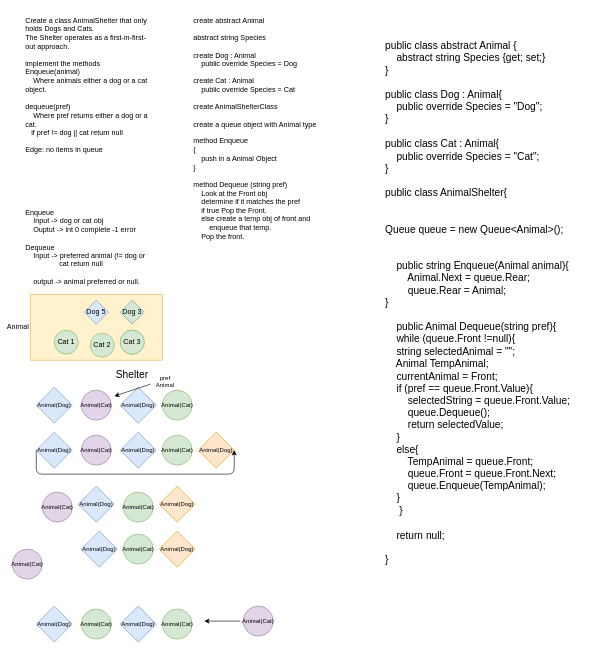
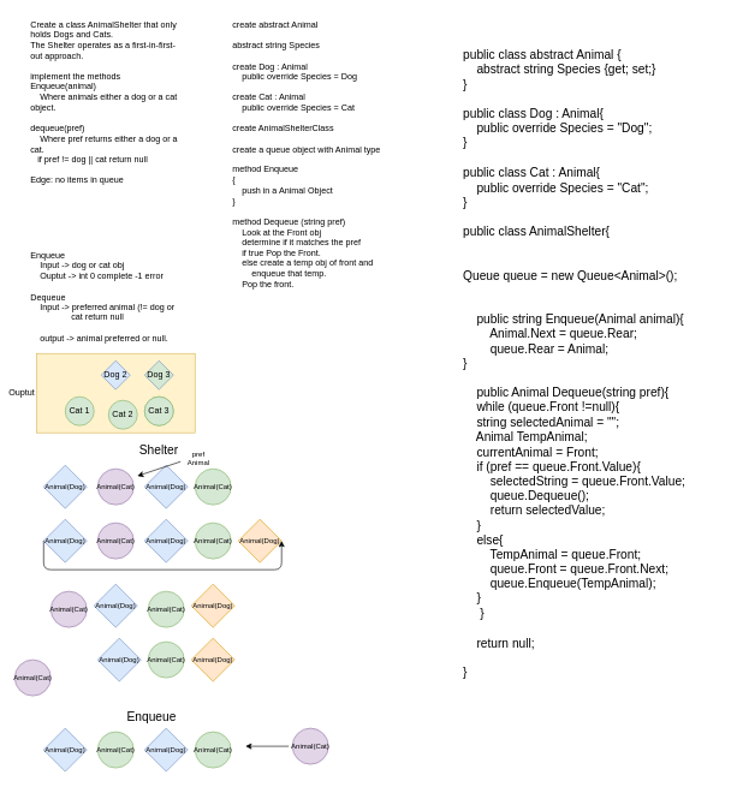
  <mxCell id="0" />
  <mxCell id="1" parent="0" />
- <mxCell id="2" value="Animal" style="rounded=0;whiteSpace=wrap;html=1;align=right;fillColor=#fff2cc;strokeColor=#d6b656;labelPosition=left;verticalLabelPosition=middle;verticalAlign=middle;" parent="1" vertex="1"><mxGeometry x="50" y="490" width="220" height="110" as="geometry" /></mxCell>
+ <mxCell id="2" value="Ouptut" style="rounded=0;whiteSpace=wrap;html=1;align=right;fillColor=#fff2cc;strokeColor=#d6b656;labelPosition=left;verticalLabelPosition=middle;verticalAlign=middle;" parent="1" vertex="1"><mxGeometry x="50" y="490" width="220" height="110" as="geometry" /></mxCell>
  <mxCell id="3" value="Create a class AnimalShelter that only holds Dogs and Cats.&amp;nbsp;&amp;nbsp;&lt;br&gt;The Shelter operates as a first-in-first-out approach.&lt;br&gt;&lt;br&gt;implement the methods&lt;br&gt;Enqueue(animal)&lt;br&gt;&amp;nbsp; &amp;nbsp; Where animals either a dog or a cat object.&lt;br&gt;&lt;br&gt;dequeue(pref)&lt;br&gt;&amp;nbsp; &amp;nbsp; Where pref returns either a dog or a cat.&lt;br&gt;&amp;nbsp; &amp;nbsp;if pref != dog || cat return null&lt;br&gt;&lt;br&gt;Edge: no items in queue&lt;br&gt;&amp;nbsp; &amp;nbsp; &amp;nbsp; &amp;nbsp; &amp;nbsp;&amp;nbsp;" style="text;html=1;strokeColor=none;fillColor=none;align=left;verticalAlign=top;whiteSpace=wrap;rounded=0;" parent="1" vertex="1"><mxGeometry x="40" y="20" width="210" height="280" as="geometry" /></mxCell>
  <mxCell id="4" value="Enqueue&lt;br&gt;&amp;nbsp; &amp;nbsp; Input -&amp;gt; dog or cat obj&lt;br&gt;&amp;nbsp; &amp;nbsp; Ouptut -&amp;gt; int 0 complete -1 error&lt;br&gt;&lt;br&gt;Dequeue&lt;br&gt;&amp;nbsp; &amp;nbsp; Input -&amp;gt; preferred animal (!= dog or&amp;nbsp; &amp;nbsp; &amp;nbsp; &amp;nbsp; &amp;nbsp; &amp;nbsp; &amp;nbsp; &amp;nbsp; &amp;nbsp; &amp;nbsp;cat return null&lt;br&gt;&lt;br&gt;&amp;nbsp; &amp;nbsp; output -&amp;gt; animal preferred or null." style="text;html=1;strokeColor=none;fillColor=none;align=left;verticalAlign=top;whiteSpace=wrap;rounded=0;" parent="1" vertex="1"><mxGeometry x="40" y="340" width="210" height="140" as="geometry" /></mxCell>
- <mxCell id="5" value="Dog 5" style="rhombus;whiteSpace=wrap;html=1;align=center;fillColor=#dae8fc;strokeColor=#6c8ebf;" parent="1" vertex="1"><mxGeometry x="140" y="500" width="40" height="40" as="geometry" /></mxCell>
+ <mxCell id="5" value="Dog 2" style="rhombus;whiteSpace=wrap;html=1;align=center;fillColor=#dae8fc;strokeColor=#6c8ebf;" parent="1" vertex="1"><mxGeometry x="140" y="500" width="40" height="40" as="geometry" /></mxCell>
  <mxCell id="6" value="Dog 3" style="rhombus;whiteSpace=wrap;html=1;align=center;fillColor=#d5e8d4;strokeColor=#6c8ebf;" parent="1" vertex="1"><mxGeometry x="200" y="500" width="40" height="40" as="geometry" /></mxCell>
  <mxCell id="7" value="Cat 1" style="ellipse;whiteSpace=wrap;html=1;aspect=fixed;align=center;fillColor=#d5e8d4;strokeColor=#82b366;" parent="1" vertex="1"><mxGeometry x="90" y="550" width="40" height="40" as="geometry" /></mxCell>
  <mxCell id="8" value="Cat 2" style="ellipse;whiteSpace=wrap;html=1;aspect=fixed;align=center;fillColor=#d5e8d4;strokeColor=#82b366;" parent="1" vertex="1"><mxGeometry x="150" y="555" width="40" height="40" as="geometry" /></mxCell>
  <mxCell id="9" value="Cat 3" style="ellipse;whiteSpace=wrap;html=1;aspect=fixed;align=center;fillColor=#d5e8d4;strokeColor=#82b366;" parent="1" vertex="1"><mxGeometry x="200" y="550" width="40" height="40" as="geometry" /></mxCell>
  <mxCell id="10" value="Cat 3" style="ellipse;whiteSpace=wrap;html=1;aspect=fixed;align=center;fillColor=#d5e8d4;strokeColor=#82b366;" parent="1" vertex="1"><mxGeometry x="200" y="550" width="40" height="40" as="geometry" /></mxCell>
  <mxCell id="11" value="create abstract Animal&lt;br&gt;&lt;br&gt;abstract string Species&lt;br&gt;&lt;br&gt;create Dog : Animal&lt;br&gt;&amp;nbsp; &amp;nbsp; public override Species = Dog&lt;br&gt;&lt;br&gt;create Cat : Animal&lt;br&gt;&amp;nbsp; &amp;nbsp; public override Species = Cat&lt;br&gt;&lt;br&gt;create AnimalShelterClass&lt;br&gt;&amp;nbsp; &amp;nbsp;&amp;nbsp;&lt;br&gt;create a queue object with Animal type&lt;br&gt;&lt;br&gt;method Enqueue &lt;br&gt;{&lt;br&gt;&amp;nbsp; &amp;nbsp; push in a Animal Object&lt;br&gt;}&lt;br&gt;&lt;br&gt;method Dequeue (string pref)&lt;br&gt;&amp;nbsp; &amp;nbsp; Look at the Front obj&lt;br&gt;&amp;nbsp; &amp;nbsp; determine if it matches the pref&lt;br&gt;&amp;nbsp; &amp;nbsp; if true Pop the Front.&lt;br&gt;&amp;nbsp; &amp;nbsp; else create a temp obj of front and&lt;br&gt;&amp;nbsp; &amp;nbsp; &amp;nbsp; &amp;nbsp; enqueue that temp.&amp;nbsp;&amp;nbsp;&lt;br&gt;&amp;nbsp; &amp;nbsp; Pop the front.&lt;br&gt;&lt;br&gt;&amp;nbsp; &amp;nbsp;&amp;nbsp;&lt;br&gt;&lt;br&gt;&amp;nbsp; &amp;nbsp;&amp;nbsp;&lt;br&gt;" style="text;html=1;strokeColor=none;fillColor=none;align=left;verticalAlign=top;whiteSpace=wrap;rounded=0;" parent="1" vertex="1"><mxGeometry x="320" y="20" width="220" height="390" as="geometry" /></mxCell>
  <mxCell id="12" value="Shelter" style="text;html=1;strokeColor=none;fillColor=none;align=center;verticalAlign=middle;whiteSpace=wrap;rounded=0;fontSize=17;" vertex="1" parent="1"><mxGeometry x="70" y="610" width="300" height="30" as="geometry" /></mxCell>
  <mxCell id="13" value="Animal(Dog)" style="rhombus;whiteSpace=wrap;html=1;align=center;fillColor=#dae8fc;strokeColor=#6c8ebf;fontSize=10;" vertex="1" parent="1"><mxGeometry x="60" y="720" width="60" height="60" as="geometry" /></mxCell>
  <mxCell id="14" value="Animal(Cat)" style="ellipse;whiteSpace=wrap;html=1;aspect=fixed;align=center;fillColor=#e1d5e7;strokeColor=#9673a6;fontSize=10;" vertex="1" parent="1"><mxGeometry x="135" y="725" width="50" height="50" as="geometry" /></mxCell>
  <mxCell id="15" value="Animal(Dog)" style="rhombus;whiteSpace=wrap;html=1;align=center;fillColor=#dae8fc;strokeColor=#6c8ebf;fontSize=10;" vertex="1" parent="1"><mxGeometry x="200" y="720" width="60" height="60" as="geometry" /></mxCell>
  <mxCell id="16" value="Animal(Cat)" style="ellipse;whiteSpace=wrap;html=1;aspect=fixed;align=center;fillColor=#d5e8d4;strokeColor=#82b366;fontSize=10;" vertex="1" parent="1"><mxGeometry x="270" y="725" width="50" height="50" as="geometry" /></mxCell>
  <mxCell id="17" value="Animal(Dog)" style="rhombus;whiteSpace=wrap;html=1;align=center;fillColor=#ffe6cc;strokeColor=#d79b00;fontSize=10;" vertex="1" parent="1"><mxGeometry x="330" y="720" width="60" height="60" as="geometry" /></mxCell>
  <mxCell id="18" value="Animal(Cat)" style="ellipse;whiteSpace=wrap;html=1;aspect=fixed;align=center;fillColor=#e1d5e7;strokeColor=#9673a6;fontSize=10;" vertex="1" parent="1"><mxGeometry x="70" y="820" width="50" height="50" as="geometry" /></mxCell>
  <mxCell id="19" value="Animal(Dog)" style="rhombus;whiteSpace=wrap;html=1;align=center;fillColor=#dae8fc;strokeColor=#6c8ebf;fontSize=10;" vertex="1" parent="1"><mxGeometry x="130" y="810" width="60" height="60" as="geometry" /></mxCell>
  <mxCell id="20" value="Animal(Cat)" style="ellipse;whiteSpace=wrap;html=1;aspect=fixed;align=center;fillColor=#d5e8d4;strokeColor=#82b366;fontSize=10;" vertex="1" parent="1"><mxGeometry x="205" y="820" width="50" height="50" as="geometry" /></mxCell>
  <mxCell id="21" value="Animal(Dog)" style="rhombus;whiteSpace=wrap;html=1;align=center;fillColor=#ffe6cc;strokeColor=#d79b00;fontSize=10;" vertex="1" parent="1"><mxGeometry x="265" y="810" width="60" height="60" as="geometry" /></mxCell>
  <mxCell id="22" value="Animal(Cat)" style="ellipse;whiteSpace=wrap;html=1;aspect=fixed;align=center;fillColor=#e1d5e7;strokeColor=#9673a6;fontSize=10;" vertex="1" parent="1"><mxGeometry x="20" y="915" width="50" height="50" as="geometry" /></mxCell>
  <mxCell id="23" value="Animal(Dog)" style="rhombus;whiteSpace=wrap;html=1;align=center;fillColor=#dae8fc;strokeColor=#6c8ebf;fontSize=10;" vertex="1" parent="1"><mxGeometry x="135" y="885" width="60" height="60" as="geometry" /></mxCell>
  <mxCell id="24" value="Animal(Cat)" style="ellipse;whiteSpace=wrap;html=1;aspect=fixed;align=center;fillColor=#d5e8d4;strokeColor=#82b366;fontSize=10;" vertex="1" parent="1"><mxGeometry x="205" y="890" width="50" height="50" as="geometry" /></mxCell>
  <mxCell id="25" value="Animal(Dog)" style="rhombus;whiteSpace=wrap;html=1;align=center;fillColor=#ffe6cc;strokeColor=#d79b00;fontSize=10;" vertex="1" parent="1"><mxGeometry x="265" y="885" width="60" height="60" as="geometry" /></mxCell>
  <mxCell id="26" value="" style="endArrow=classic;html=1;fontSize=10;entryX=1;entryY=0.5;entryDx=0;entryDy=0;" edge="1" parent="1" target="17"><mxGeometry width="50" height="50" relative="1" as="geometry"><mxPoint x="60" y="750" as="sourcePoint" /><mxPoint x="440" y="800" as="targetPoint" /><Array as="points"><mxPoint x="60" y="790" /><mxPoint x="390" y="790" /></Array></mxGeometry></mxCell>
+ <mxCell id="27" value="Enqueue" style="text;html=1;strokeColor=none;fillColor=none;align=center;verticalAlign=middle;whiteSpace=wrap;rounded=0;fontSize=17;" vertex="1" parent="1"><mxGeometry x="60" y="980" width="300" height="30" as="geometry" /></mxCell>
  <mxCell id="28" value="Animal(Dog)" style="rhombus;whiteSpace=wrap;html=1;align=center;fillColor=#dae8fc;strokeColor=#6c8ebf;fontSize=10;" vertex="1" parent="1"><mxGeometry x="60" y="645" width="60" height="60" as="geometry" /></mxCell>
  <mxCell id="29" value="Animal(Cat)" style="ellipse;whiteSpace=wrap;html=1;aspect=fixed;align=center;fillColor=#e1d5e7;strokeColor=#9673a6;fontSize=10;" vertex="1" parent="1"><mxGeometry x="135" y="650" width="50" height="50" as="geometry" /></mxCell>
  <mxCell id="30" value="Animal(Dog)" style="rhombus;whiteSpace=wrap;html=1;align=center;fillColor=#dae8fc;strokeColor=#6c8ebf;fontSize=10;" vertex="1" parent="1"><mxGeometry x="200" y="645" width="60" height="60" as="geometry" /></mxCell>
  <mxCell id="31" value="Animal(Cat)" style="ellipse;whiteSpace=wrap;html=1;aspect=fixed;align=center;fillColor=#d5e8d4;strokeColor=#82b366;fontSize=10;" vertex="1" parent="1"><mxGeometry x="270" y="650" width="50" height="50" as="geometry" /></mxCell>
  <mxCell id="32" value="" style="endArrow=classic;html=1;fontSize=10;" edge="1" parent="1"><mxGeometry width="50" height="50" relative="1" as="geometry"><mxPoint x="250" y="640" as="sourcePoint" /><mxPoint x="190" y="660" as="targetPoint" /></mxGeometry></mxCell>
  <mxCell id="33" value="pref Animal" style="text;html=1;strokeColor=none;fillColor=none;align=center;verticalAlign=middle;whiteSpace=wrap;rounded=0;fontSize=10;" vertex="1" parent="1"><mxGeometry x="255" y="625" width="40" height="20" as="geometry" /></mxCell>
  <mxCell id="34" value="Animal(Dog)" style="rhombus;whiteSpace=wrap;html=1;align=center;fillColor=#dae8fc;strokeColor=#6c8ebf;fontSize=10;" vertex="1" parent="1"><mxGeometry x="60" y="1010" width="60" height="60" as="geometry" /></mxCell>
  <mxCell id="35" value="Animal(Cat)" style="ellipse;whiteSpace=wrap;html=1;aspect=fixed;align=center;fillColor=#d5e8d4;strokeColor=#82b366;fontSize=10;" vertex="1" parent="1"><mxGeometry x="135" y="1015" width="50" height="50" as="geometry" /></mxCell>
  <mxCell id="36" value="Animal(Dog)" style="rhombus;whiteSpace=wrap;html=1;align=center;fillColor=#dae8fc;strokeColor=#6c8ebf;fontSize=10;" vertex="1" parent="1"><mxGeometry x="200" y="1010" width="60" height="60" as="geometry" /></mxCell>
  <mxCell id="37" value="Animal(Cat)" style="ellipse;whiteSpace=wrap;html=1;aspect=fixed;align=center;fillColor=#d5e8d4;strokeColor=#82b366;fontSize=10;" vertex="1" parent="1"><mxGeometry x="270" y="1015" width="50" height="50" as="geometry" /></mxCell>
  <mxCell id="38" value="" style="endArrow=classic;html=1;fontSize=10;" edge="1" parent="1"><mxGeometry width="50" height="50" relative="1" as="geometry"><mxPoint x="400" y="1035" as="sourcePoint" /><mxPoint x="340" y="1035" as="targetPoint" /></mxGeometry></mxCell>
  <mxCell id="39" value="Animal(Cat)" style="ellipse;whiteSpace=wrap;html=1;aspect=fixed;align=center;fillColor=#e1d5e7;strokeColor=#9673a6;fontSize=10;" vertex="1" parent="1"><mxGeometry x="405" y="1010" width="50" height="50" as="geometry" /></mxCell>
  <mxCell id="40" value="public class abstract Animal {&lt;br&gt;&amp;nbsp; &amp;nbsp; abstract string Species {get; set;}&lt;br&gt;}&lt;br&gt;&lt;br&gt;public class Dog : Animal{&lt;br&gt;&amp;nbsp; &amp;nbsp; public override Species = &quot;Dog&quot;;&lt;br&gt;}&lt;br&gt;&lt;br&gt;public class Cat : Animal{&lt;br&gt;&amp;nbsp; &amp;nbsp; public override Species = &quot;Cat&quot;;&lt;br&gt;}&lt;br&gt;&lt;br&gt;public class AnimalShelter{&lt;br&gt;&lt;br&gt;&lt;br&gt;Queue queue = new Queue&amp;lt;Animal&amp;gt;();&lt;br&gt;&lt;br&gt;&lt;br&gt;&amp;nbsp; &amp;nbsp; public string Enqueue(Animal animal){&lt;br&gt;&amp;nbsp; &amp;nbsp; &amp;nbsp; &amp;nbsp; Animal.Next = queue.Rear;&lt;br&gt;&amp;nbsp; &amp;nbsp; &amp;nbsp; &amp;nbsp; queue.Rear = Animal;&lt;br&gt;}&lt;br&gt;&lt;br&gt;&amp;nbsp; &amp;nbsp; public Animal Dequeue(string pref){&lt;br&gt;&amp;nbsp; &amp;nbsp; while (queue.Front !=null){&lt;br&gt;&amp;nbsp; &amp;nbsp; string selectedAnimal = &quot;&quot;;&lt;br&gt;&amp;nbsp; &amp;nbsp; Animal TempAnimal;&amp;nbsp;&amp;nbsp;&lt;br&gt;&amp;nbsp; &amp;nbsp; currentAnimal = Front;&lt;br&gt;&amp;nbsp; &amp;nbsp; if (pref == queue.Front.Value){&lt;br&gt;&amp;nbsp; &amp;nbsp; &amp;nbsp; &amp;nbsp; selectedString = queue.Front.Value;&lt;br&gt;&amp;nbsp; &amp;nbsp; &amp;nbsp; &amp;nbsp; queue.Dequeue();&lt;br&gt;&amp;nbsp; &amp;nbsp; &amp;nbsp; &amp;nbsp; return selectedValue;&lt;br&gt;&amp;nbsp; &amp;nbsp; }&lt;br&gt;&amp;nbsp; &amp;nbsp; else{&lt;br&gt;&amp;nbsp; &amp;nbsp; &amp;nbsp; &amp;nbsp; TempAnimal = queue.Front;&lt;br&gt;&amp;nbsp; &amp;nbsp; &amp;nbsp; &amp;nbsp; queue.Front = queue.Front.Next;&lt;br&gt;&amp;nbsp; &amp;nbsp; &amp;nbsp; &amp;nbsp; queue.Enqueue(TempAnimal);&lt;br&gt;&amp;nbsp; &amp;nbsp; }&lt;br&gt;&amp;nbsp; &amp;nbsp; &amp;nbsp;}&lt;br&gt;&amp;nbsp; &amp;nbsp;&amp;nbsp;&lt;br&gt;&amp;nbsp; &amp;nbsp; return null;&lt;br&gt;&lt;br&gt;}&lt;br&gt;" style="text;html=1;strokeColor=none;fillColor=none;align=left;verticalAlign=top;whiteSpace=wrap;rounded=0;fontSize=17;" vertex="1" parent="1"><mxGeometry x="640" y="60" width="360" height="340" as="geometry" /></mxCell>
